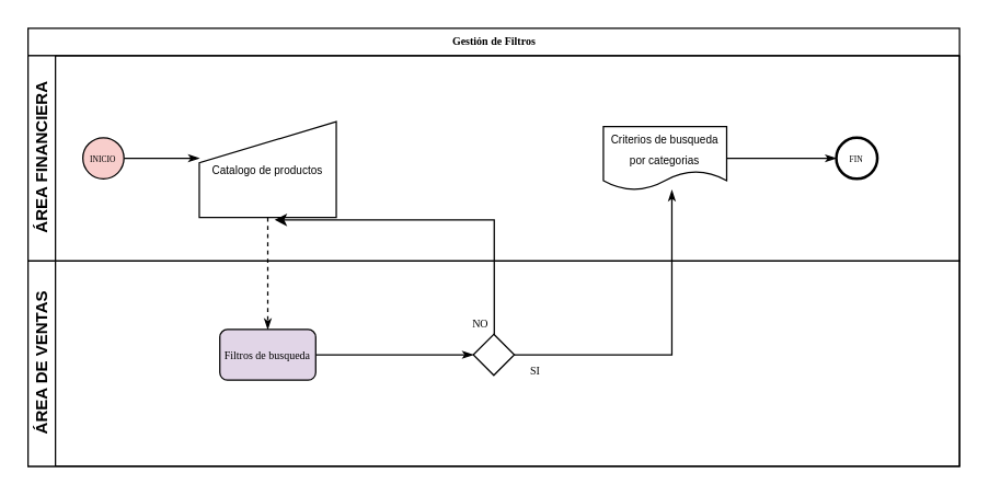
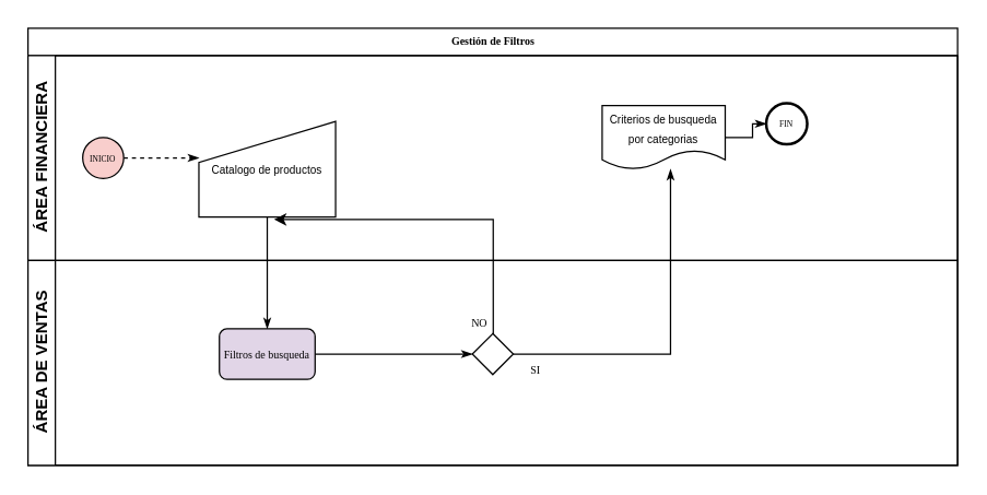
  <mxCell id="0" />
  <mxCell id="1" parent="0" />
  <mxCell id="2" value="Gestión de Filtros" style="swimlane;html=1;childLayout=stackLayout;horizontal=1;startSize=20;horizontalStack=0;rounded=0;shadow=0;labelBackgroundColor=none;strokeWidth=1;fontFamily=Verdana;fontSize=8;align=center;" parent="1" vertex="1"><mxGeometry x="20" y="20" width="680" height="320" as="geometry" /></mxCell>
  <mxCell id="3" value="ÁREA FINANCIERA" style="swimlane;html=1;startSize=20;horizontal=0;" parent="2" vertex="1"><mxGeometry y="20" width="680" height="150" as="geometry" /></mxCell>
- <mxCell id="4" style="edgeStyle=orthogonalEdgeStyle;rounded=0;html=1;labelBackgroundColor=none;startArrow=none;startFill=0;startSize=5;endArrow=classicThin;endFill=1;endSize=5;jettySize=auto;orthogonalLoop=1;strokeWidth=1;fontFamily=Verdana;fontSize=8" parent="3" source="5" target="8" edge="1"><mxGeometry relative="1" as="geometry"><mxPoint x="120" y="75.0" as="targetPoint" /><Array as="points"><mxPoint x="100" y="75" /><mxPoint x="100" y="75" /></Array></mxGeometry></mxCell>
+ <mxCell id="4" style="edgeStyle=orthogonalEdgeStyle;rounded=0;html=1;labelBackgroundColor=none;startArrow=none;startFill=0;startSize=5;endArrow=classicThin;endFill=1;endSize=5;jettySize=auto;orthogonalLoop=1;strokeWidth=1;fontFamily=Verdana;fontSize=8;dashed=1;" parent="3" source="5" target="8" edge="1"><mxGeometry relative="1" as="geometry"><mxPoint x="120" y="75.0" as="targetPoint" /><Array as="points"><mxPoint x="100" y="75" /><mxPoint x="100" y="75" /></Array></mxGeometry></mxCell>
  <mxCell id="5" value="&lt;font style=&quot;font-size: 6px;&quot;&gt;INICIO&lt;/font&gt;" style="ellipse;whiteSpace=wrap;html=1;rounded=0;shadow=0;labelBackgroundColor=none;strokeWidth=1;fontFamily=Verdana;fontSize=8;align=center;fillColor=#f8cecc;" parent="3" vertex="1"><mxGeometry x="40" y="60" width="30" height="30" as="geometry" /></mxCell>
  <mxCell id="6" style="edgeStyle=orthogonalEdgeStyle;rounded=0;html=1;labelBackgroundColor=none;startArrow=none;startFill=0;startSize=5;endArrow=classicThin;endFill=1;endSize=5;jettySize=auto;orthogonalLoop=1;strokeWidth=1;fontFamily=Verdana;fontSize=8" parent="3" source="9" target="7" edge="1"><mxGeometry relative="1" as="geometry"><mxPoint x="510" y="75.0" as="sourcePoint" /></mxGeometry></mxCell>
- <mxCell id="7" value="&lt;font style=&quot;font-size: 6px;&quot;&gt;FIN&lt;/font&gt;" style="ellipse;whiteSpace=wrap;html=1;rounded=0;shadow=0;labelBackgroundColor=none;strokeWidth=2;fontFamily=Verdana;fontSize=8;align=center;" parent="3" vertex="1"><mxGeometry x="590" y="60" width="30" height="30" as="geometry" /></mxCell>
+ <mxCell id="7" value="&lt;font style=&quot;font-size: 6px;&quot;&gt;FIN&lt;/font&gt;" style="ellipse;whiteSpace=wrap;html=1;rounded=0;shadow=0;labelBackgroundColor=none;strokeWidth=2;fontFamily=Verdana;fontSize=8;align=center;" parent="3" vertex="1"><mxGeometry x="540" y="35" width="30" height="30" as="geometry" /></mxCell>
  <mxCell id="8" value="&lt;font style=&quot;font-size: 8px;&quot;&gt;Catalogo de productos&lt;/font&gt;" style="shape=manualInput;whiteSpace=wrap;html=1;align=center;" vertex="1" parent="3"><mxGeometry x="125" y="48.25" width="100" height="70" as="geometry" /></mxCell>
- <mxCell id="9" value="&lt;font style=&quot;font-size: 8px;&quot;&gt;Criterios de busqueda por categorias&lt;/font&gt;" style="shape=document;whiteSpace=wrap;html=1;boundedLbl=1;" vertex="1" parent="3"><mxGeometry x="420" y="51.75" width="90" height="46.5" as="geometry" /></mxCell>
- <mxCell id="10" style="edgeStyle=orthogonalEdgeStyle;rounded=0;html=1;labelBackgroundColor=none;startArrow=none;startFill=0;startSize=5;endArrow=classicThin;endFill=1;endSize=5;jettySize=auto;orthogonalLoop=1;strokeWidth=1;fontFamily=Verdana;fontSize=8;dashed=1;" parent="2" source="8" target="14" edge="1"><mxGeometry relative="1" as="geometry"><mxPoint x="155" y="113.5" as="sourcePoint" /></mxGeometry></mxCell>
+ <mxCell id="9" value="&lt;font style=&quot;font-size: 8px;&quot;&gt;Criterios de busqueda por categorias&lt;/font&gt;" style="shape=document;whiteSpace=wrap;html=1;boundedLbl=1;" vertex="1" parent="3"><mxGeometry x="420" y="36.75" width="90" height="46.5" as="geometry" /></mxCell>
+ <mxCell id="10" style="edgeStyle=orthogonalEdgeStyle;rounded=0;html=1;labelBackgroundColor=none;startArrow=none;startFill=0;startSize=5;endArrow=classicThin;endFill=1;endSize=5;jettySize=auto;orthogonalLoop=1;strokeWidth=1;fontFamily=Verdana;fontSize=8" parent="2" source="8" target="14" edge="1"><mxGeometry relative="1" as="geometry"><mxPoint x="155" y="113.5" as="sourcePoint" /></mxGeometry></mxCell>
  <mxCell id="11" value="SI" style="edgeStyle=orthogonalEdgeStyle;rounded=0;html=1;labelBackgroundColor=none;startArrow=none;startFill=0;startSize=5;endArrow=classicThin;endFill=1;endSize=5;jettySize=auto;orthogonalLoop=1;strokeWidth=1;fontFamily=Verdana;fontSize=8;" parent="2" source="17" target="9" edge="1"><mxGeometry x="-0.873" y="-11" relative="1" as="geometry"><mxPoint as="offset" /><mxPoint x="475" y="113.5" as="targetPoint" /><Array as="points"><mxPoint x="470" y="239" /></Array></mxGeometry></mxCell>
  <mxCell id="12" value="ÁREA DE VENTAS" style="swimlane;html=1;startSize=20;horizontal=0;" parent="2" vertex="1"><mxGeometry y="170" width="680" height="150" as="geometry" /></mxCell>
  <mxCell id="13" style="edgeStyle=orthogonalEdgeStyle;rounded=0;html=1;labelBackgroundColor=none;startArrow=none;startFill=0;startSize=5;endArrow=classicThin;endFill=1;endSize=5;jettySize=auto;orthogonalLoop=1;strokeWidth=1;fontFamily=Verdana;fontSize=8" parent="12" source="14" target="17" edge="1"><mxGeometry relative="1" as="geometry" /></mxCell>
  <mxCell id="14" value="Filtros de busqueda" style="rounded=1;whiteSpace=wrap;html=1;shadow=0;labelBackgroundColor=none;strokeWidth=1;fontFamily=Verdana;fontSize=8;align=center;fillColor=#e1d5e7;" parent="12" vertex="1"><mxGeometry x="140" y="50.0" width="70" height="37" as="geometry" /></mxCell>
  <mxCell id="15" style="edgeStyle=orthogonalEdgeStyle;rounded=0;orthogonalLoop=1;jettySize=auto;html=1;exitX=0.511;exitY=0.183;exitDx=0;exitDy=0;exitPerimeter=0;" edge="1" parent="12" source="17"><mxGeometry relative="1" as="geometry"><mxPoint x="180" y="-30" as="targetPoint" /><Array as="points"><mxPoint x="340" y="-30" /></Array></mxGeometry></mxCell>
  <mxCell id="16" value="&lt;div&gt;&lt;br&gt;&lt;/div&gt;" style="edgeLabel;html=1;align=center;verticalAlign=middle;resizable=0;points=[];" vertex="1" connectable="0" parent="15"><mxGeometry x="-0.89" y="-2" relative="1" as="geometry"><mxPoint as="offset" /></mxGeometry></mxCell>
  <mxCell id="17" value="" style="strokeWidth=1;html=1;shape=mxgraph.flowchart.decision;whiteSpace=wrap;rounded=1;shadow=0;labelBackgroundColor=none;fontFamily=Verdana;fontSize=8;align=center;" parent="12" vertex="1"><mxGeometry x="325" y="53.5" width="30" height="30" as="geometry" /></mxCell>
  <mxCell id="18" value="&lt;font style=&quot;font-size: 8px;&quot; face=&quot;Verdana&quot;&gt;NO&lt;/font&gt;" style="text;html=1;align=center;verticalAlign=middle;resizable=0;points=[];autosize=1;strokeColor=none;fillColor=none;" vertex="1" parent="12"><mxGeometry x="310" y="30" width="40" height="30" as="geometry" /></mxCell>
